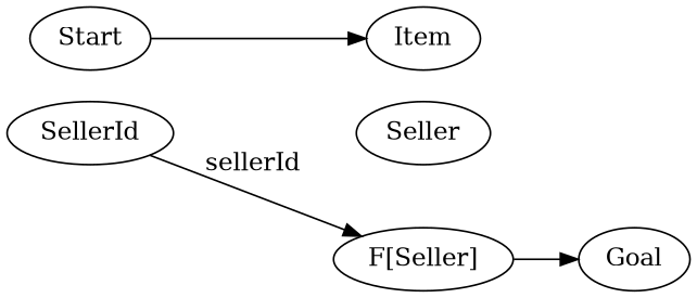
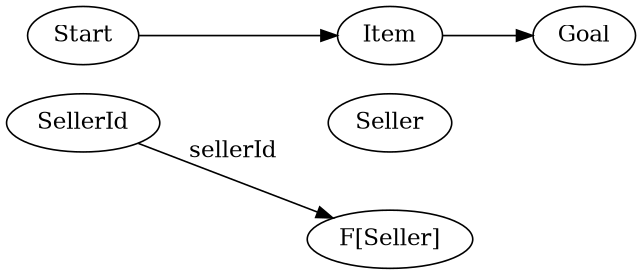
  digraph {
    rankdir=LR
    node [group=upper]
    Seller [Label=Seller]
    n2 [group=lower label="F[Seller]"]
    Goal [group=""]
    Start [group=""]
    Item
    n6 [label=SellerId]
    subgraph sub_1 {
      rank=same
      Seller
      n2
    }
    Seller -> n2 [style=invis]
-   n2 -> Goal
+   Item -> Goal
    Start -> Item
    n6 -> Seller [style=invis]
    n6 -> n2 [label=sellerId]
  }
